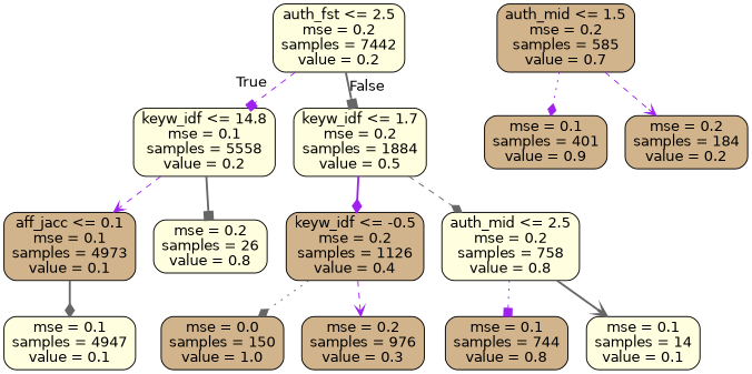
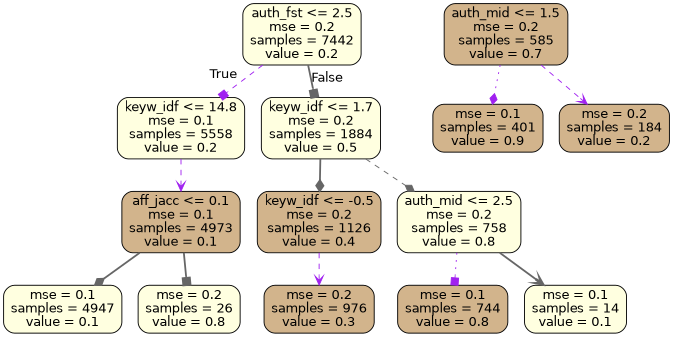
  digraph {
    fontname="DejaVu Sans"
    node [color=black fillcolor=tan fontname="DejaVu Sans" shape=box style="rounded,filled"]
    edge [arrowhead=diamond color=purple fontname="DejaVu Sans" style=dashed]
    n1 [fillcolor=lightyellow label="auth_fst <= 2.5\nmse = 0.2\nsamples = 7442\nvalue = 0.2"]
    n2 [fillcolor=lightyellow label="keyw_idf <= 14.8\nmse = 0.1\nsamples = 5558\nvalue = 0.2"]
    n3 [fillcolor=lightyellow label="keyw_idf <= 1.7\nmse = 0.2\nsamples = 1884\nvalue = 0.5"]
    n4 [label="aff_jacc <= 0.1\nmse = 0.1\nsamples = 4973\nvalue = 0.1"]
    n5 [label="keyw_idf <= -0.5\nmse = 0.2\nsamples = 1126\nvalue = 0.4"]
    n6 [fillcolor=lightyellow label="auth_mid <= 2.5\nmse = 0.2\nsamples = 758\nvalue = 0.8"]
    n7 [fillcolor=lightyellow label="mse = 0.1\nsamples = 4947\nvalue = 0.1"]
    n8 [fillcolor=lightyellow label="mse = 0.2\nsamples = 26\nvalue = 0.8"]
    n9 [label="auth_mid <= 1.5\nmse = 0.2\nsamples = 585\nvalue = 0.7"]
    n10 [label="mse = 0.1\nsamples = 401\nvalue = 0.9"]
    n11 [label="mse = 0.2\nsamples = 184\nvalue = 0.2"]
-   n12 [label="mse = 0.0\nsamples = 150\nvalue = 1.0"]
    n13 [label="mse = 0.2\nsamples = 976\nvalue = 0.3"]
    n14 [label="mse = 0.1\nsamples = 744\nvalue = 0.8"]
    n15 [fillcolor=lightyellow label="mse = 0.1\nsamples = 14\nvalue = 0.1"]
    n1 -> n2 [arrowhead=box headlabel=True labelangle=45 labeldistance=2.5]
    n1 -> n3 [arrowhead=box color=gray40 headlabel=False labelangle=-45 labeldistance=2.5 style=bold]
    n2 -> n4 [arrowhead=vee]
-   n3 -> n5 [style=bold]
+   n3 -> n5 [color=gray40 style=bold]
    n3 -> n6 [color=gray40]
    n4 -> n7 [color=gray40 style=bold]
-   n2 -> n8 [arrowhead=box color=gray40 style=bold]
-   n5 -> n12 [color=gray40 style=dotted]
+   n4 -> n8 [arrowhead=box color=gray40 style=bold]
    n5 -> n13 [arrowhead=vee]
    n6 -> n14 [arrowhead=box style=dotted]
    n6 -> n15 [arrowhead=vee color=gray40 style=bold]
    n9 -> n10 [style=dotted]
    n9 -> n11 [arrowhead=vee]
  }
